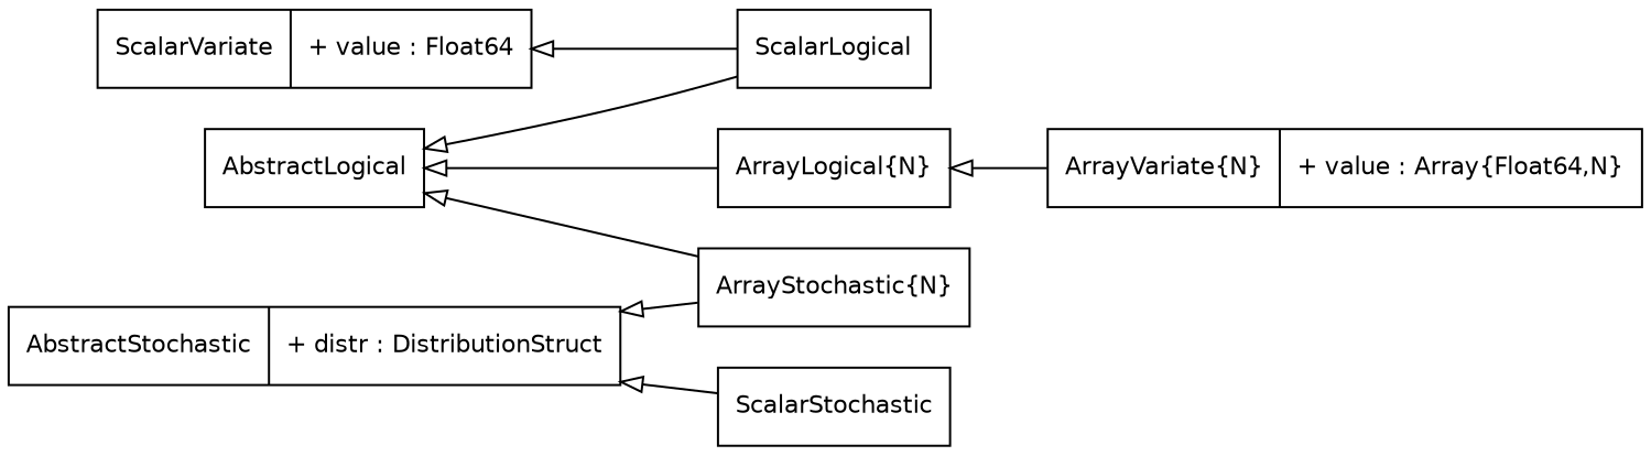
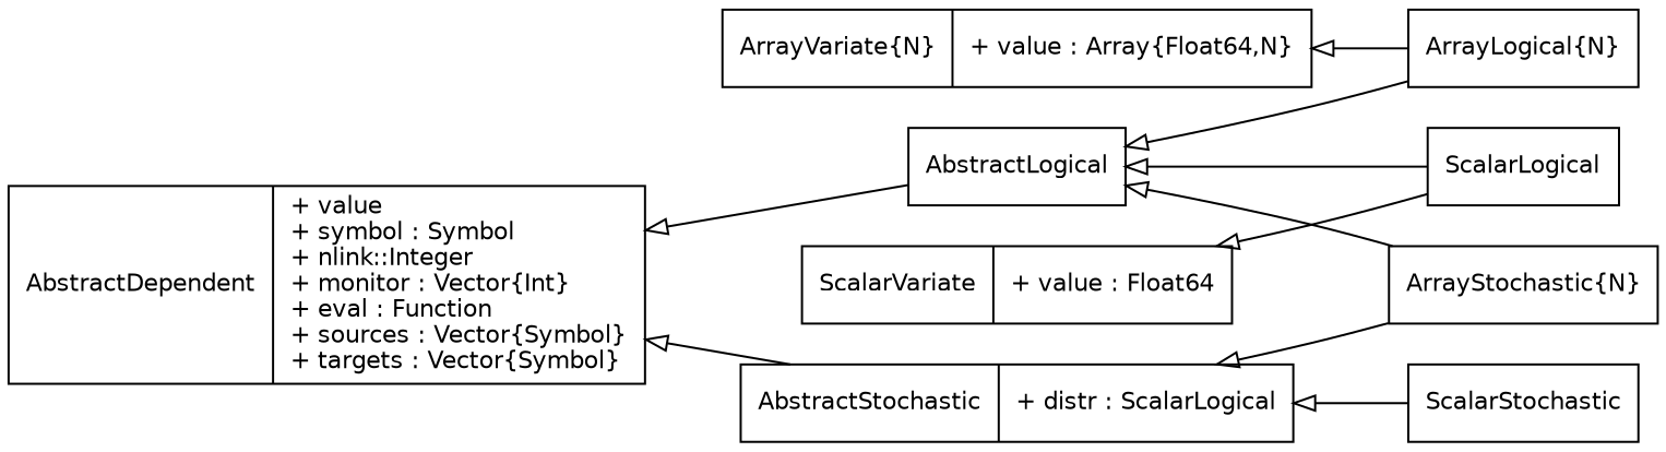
  digraph {
    fontname=Helvetica
    fontsize=11
    rankdir=LR
    node [fontname=Helvetica fontsize=11 shape=record]
    edge [arrowtail=empty dir=back fontname=Helvetica fontsize=11]
+   n1 [label="{AbstractDependent|+ value\l+ symbol : Symbol\l+ nlink::Integer\l+ monitor : Vector\{Int\}\l+ eval : Function\l+ sources : Vector\{Symbol\}\l+ targets : Vector\{Symbol\}\l}"]
    n2 [label="{AbstractLogical}"]
-   n3 [label="{AbstractStochastic|+ distr : DistributionStruct\l}"]
+   n3 [label="{AbstractStochastic|+ distr : ScalarLogical\l}"]
    n4 [label="{ArrayLogical\{N\}}"]
    n5 [label="{ScalarLogical}"]
    n6 [label="{ArrayStochastic\{N\}}"]
    n7 [label="{ScalarStochastic}"]
    n8 [label="{ArrayVariate\{N\}|+ value : Array\{Float64,N\}\l}"]
    n9 [label="{ScalarVariate|+ value : Float64\l}"]
+   n1 -> n2
+   n1 -> n3
    n2 -> n4
    n2 -> n5
    n2 -> n6
    n3 -> n6
    n3 -> n7
-   n4 -> n8
+   n8 -> n4
    n9 -> n5
  }
